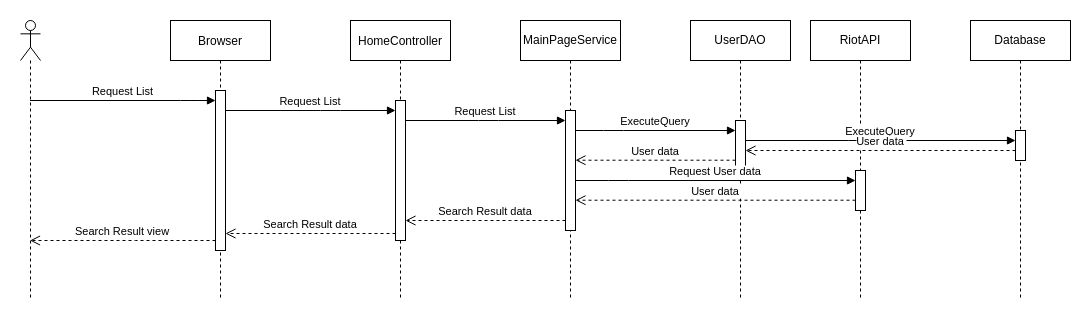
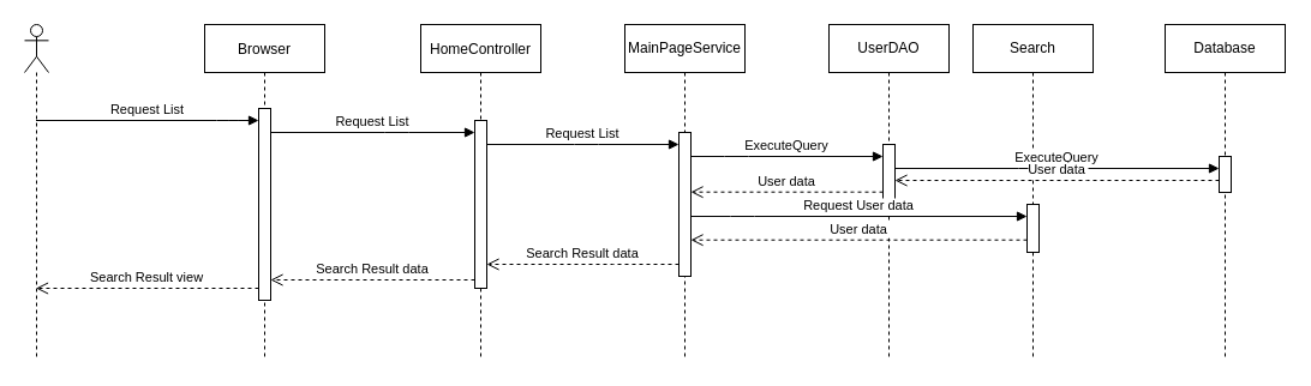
  <mxCell id="0" />
  <mxCell id="1" parent="0" />
  <mxCell id="2" value="Browser" style="shape=umlLifeline;perimeter=lifelinePerimeter;container=1;collapsible=0;recursiveResize=0;rounded=0;shadow=0;strokeWidth=1;" parent="1" vertex="1"><mxGeometry x="170" y="20" width="100" height="280" as="geometry" /></mxCell>
  <mxCell id="3" value="" style="points=[];perimeter=orthogonalPerimeter;rounded=0;shadow=0;strokeWidth=1;" parent="2" vertex="1"><mxGeometry x="45" y="70" width="10" height="160" as="geometry" /></mxCell>
  <mxCell id="4" value="HomeController" style="shape=umlLifeline;perimeter=lifelinePerimeter;container=1;collapsible=0;recursiveResize=0;rounded=0;shadow=0;strokeWidth=1;" parent="1" vertex="1"><mxGeometry x="350" y="20" width="100" height="280" as="geometry" /></mxCell>
  <mxCell id="5" value="" style="points=[];perimeter=orthogonalPerimeter;rounded=0;shadow=0;strokeWidth=1;" parent="4" vertex="1"><mxGeometry x="45" y="80" width="10" height="140" as="geometry" /></mxCell>
  <mxCell id="6" value="Search Result data" style="verticalAlign=bottom;endArrow=open;dashed=1;endSize=8;exitX=0;exitY=0.95;shadow=0;strokeWidth=1;" parent="1" source="5" target="3" edge="1"><mxGeometry relative="1" as="geometry"><mxPoint x="325" y="176" as="targetPoint" /></mxGeometry></mxCell>
  <mxCell id="7" value="" style="shape=umlLifeline;participant=umlActor;perimeter=lifelinePerimeter;whiteSpace=wrap;html=1;container=1;collapsible=0;recursiveResize=0;verticalAlign=top;spacingTop=36;outlineConnect=0;" parent="1" vertex="1"><mxGeometry x="20" y="20" width="20" height="280" as="geometry" /></mxCell>
  <mxCell id="8" value="Request List" style="verticalAlign=bottom;endArrow=block;shadow=0;strokeWidth=1;" parent="1" source="7" target="3" edge="1"><mxGeometry relative="1" as="geometry"><mxPoint x="40" y="100" as="sourcePoint" /><mxPoint x="210" y="100" as="targetPoint" /><Array as="points"><mxPoint x="190" y="100" /></Array></mxGeometry></mxCell>
  <mxCell id="9" value="Request List" style="verticalAlign=bottom;endArrow=block;shadow=0;strokeWidth=1;" parent="1" source="3" target="5" edge="1"><mxGeometry relative="1" as="geometry"><mxPoint x="250" y="110" as="sourcePoint" /><mxPoint x="355.19" y="110" as="targetPoint" /><Array as="points"><mxPoint x="330.19" y="110" /></Array></mxGeometry></mxCell>
  <mxCell id="10" value="MainPageService" style="shape=umlLifeline;perimeter=lifelinePerimeter;whiteSpace=wrap;html=1;container=1;collapsible=0;recursiveResize=0;outlineConnect=0;" parent="1" vertex="1"><mxGeometry x="520" y="20" width="100" height="280" as="geometry" /></mxCell>
  <mxCell id="11" value="" style="html=1;points=[];perimeter=orthogonalPerimeter;" parent="10" vertex="1"><mxGeometry x="45" y="90" width="10" height="120" as="geometry" /></mxCell>
  <mxCell id="12" value="Request List" style="verticalAlign=bottom;endArrow=block;shadow=0;strokeWidth=1;" parent="1" source="5" target="11" edge="1"><mxGeometry relative="1" as="geometry"><mxPoint x="438" y="120" as="sourcePoint" /><mxPoint x="513" y="120" as="targetPoint" /><Array as="points"><mxPoint x="488" y="120" /></Array></mxGeometry></mxCell>
  <mxCell id="13" value="UserDAO" style="shape=umlLifeline;perimeter=lifelinePerimeter;whiteSpace=wrap;html=1;container=1;collapsible=0;recursiveResize=0;outlineConnect=0;" parent="1" vertex="1"><mxGeometry x="690" y="20" width="100" height="280" as="geometry" /></mxCell>
  <mxCell id="14" value="" style="html=1;points=[];perimeter=orthogonalPerimeter;" parent="13" vertex="1"><mxGeometry x="45" y="100" width="10" height="50" as="geometry" /></mxCell>
  <mxCell id="15" value="ExecuteQuery" style="verticalAlign=bottom;endArrow=block;shadow=0;strokeWidth=1;" parent="1" source="11" target="14" edge="1"><mxGeometry relative="1" as="geometry"><mxPoint x="590" y="130" as="sourcePoint" /><mxPoint x="730" y="130" as="targetPoint" /><Array as="points"><mxPoint x="613" y="130" /></Array></mxGeometry></mxCell>
  <mxCell id="16" value="User data" style="verticalAlign=bottom;endArrow=open;dashed=1;endSize=8;shadow=0;strokeWidth=1;" parent="1" source="14" target="11" edge="1"><mxGeometry relative="1" as="geometry"><mxPoint x="590" y="159.71" as="targetPoint" /><mxPoint x="720" y="159.71" as="sourcePoint" /><Array as="points"><mxPoint x="700" y="159.71" /></Array></mxGeometry></mxCell>
- <mxCell id="17" value="RiotAPI" style="shape=umlLifeline;perimeter=lifelinePerimeter;whiteSpace=wrap;html=1;container=1;collapsible=0;recursiveResize=0;outlineConnect=0;" parent="1" vertex="1"><mxGeometry x="810" y="20" width="100" height="280" as="geometry" /></mxCell>
+ <mxCell id="17" value="Search" style="shape=umlLifeline;perimeter=lifelinePerimeter;whiteSpace=wrap;html=1;container=1;collapsible=0;recursiveResize=0;outlineConnect=0;" parent="1" vertex="1"><mxGeometry x="810" y="20" width="100" height="280" as="geometry" /></mxCell>
  <mxCell id="18" value="" style="html=1;points=[];perimeter=orthogonalPerimeter;" parent="17" vertex="1"><mxGeometry x="45" y="150" width="10" height="40" as="geometry" /></mxCell>
  <mxCell id="19" value="Request User data" style="verticalAlign=bottom;endArrow=block;shadow=0;strokeWidth=1;" parent="1" source="11" target="18" edge="1"><mxGeometry relative="1" as="geometry"><mxPoint x="580" y="180" as="sourcePoint" /><mxPoint x="740" y="180" as="targetPoint" /><Array as="points"><mxPoint x="618" y="180" /></Array></mxGeometry></mxCell>
  <mxCell id="20" value="User data" style="verticalAlign=bottom;endArrow=open;dashed=1;endSize=8;shadow=0;strokeWidth=1;" parent="1" source="18" target="11" edge="1"><mxGeometry relative="1" as="geometry"><mxPoint x="610" y="199" as="targetPoint" /><mxPoint x="800" y="199" as="sourcePoint" /><Array as="points"><mxPoint x="745" y="199.71" /></Array></mxGeometry></mxCell>
  <mxCell id="21" value="Search Result data" style="verticalAlign=bottom;endArrow=open;dashed=1;endSize=8;shadow=0;strokeWidth=1;" parent="1" source="11" target="5" edge="1"><mxGeometry relative="1" as="geometry"><mxPoint x="430" y="220" as="targetPoint" /><mxPoint x="550" y="220" as="sourcePoint" /><Array as="points"><mxPoint x="500" y="220" /></Array></mxGeometry></mxCell>
  <mxCell id="22" value="Search Result view" style="verticalAlign=bottom;endArrow=open;dashed=1;endSize=8;shadow=0;strokeWidth=1;" parent="1" source="3" target="7" edge="1"><mxGeometry relative="1" as="geometry"><mxPoint y="240" as="targetPoint" x="50" /><mxPoint x="210" y="239" as="sourcePoint" /><Array as="points"><mxPoint x="145" y="240" /></Array></mxGeometry></mxCell>
  <mxCell id="23" value="Database" style="shape=umlLifeline;perimeter=lifelinePerimeter;whiteSpace=wrap;html=1;container=1;collapsible=0;recursiveResize=0;outlineConnect=0;" vertex="1" parent="1"><mxGeometry x="970" y="20" width="100" height="280" as="geometry" /></mxCell>
  <mxCell id="24" value="" style="html=1;points=[];perimeter=orthogonalPerimeter;" vertex="1" parent="23"><mxGeometry x="45" y="110" width="10" height="30" as="geometry" /></mxCell>
  <mxCell id="25" value="ExecuteQuery" style="verticalAlign=bottom;endArrow=block;shadow=0;strokeWidth=1;" edge="1" parent="1" source="14" target="24"><mxGeometry relative="1" as="geometry"><mxPoint x="820" y="140" as="sourcePoint" /><mxPoint x="980" y="140" as="targetPoint" /><Array as="points"><mxPoint x="858" y="140" /></Array></mxGeometry></mxCell>
  <mxCell id="26" value="User data" style="verticalAlign=bottom;endArrow=open;dashed=1;endSize=8;shadow=0;strokeWidth=1;" edge="1" parent="1" source="24" target="14"><mxGeometry relative="1" as="geometry"><mxPoint x="790" y="150" as="targetPoint" /><mxPoint x="950" y="150" as="sourcePoint" /><Array as="points"><mxPoint x="915" y="150" /></Array></mxGeometry></mxCell>
